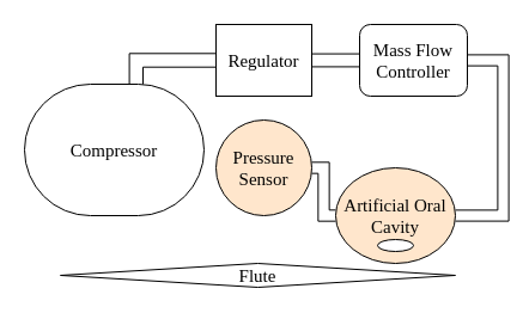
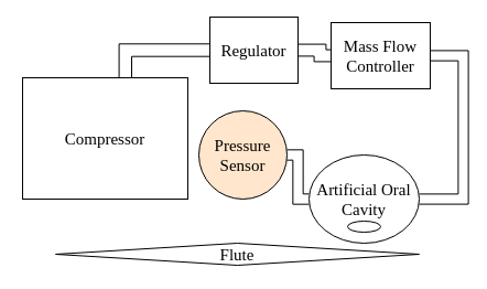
  <mxCell id="0" />
  <mxCell id="1" parent="0" />
  <mxCell id="2" style="edgeStyle=orthogonalEdgeStyle;rounded=0;orthogonalLoop=1;jettySize=auto;html=1;exitX=0.622;exitY=0.003;exitDx=0;exitDy=0;entryX=0;entryY=0.5;entryDx=0;entryDy=0;shape=link;strokeWidth=1;endArrow=none;endFill=0;width=11.395;exitPerimeter=0;fontFamily=Computer Modern;fontSource=https%3A%2F%2Ffonts.googleapis.com%2Fcss%3Ffamily%3DComputer%2BModern;fontSize=15;" edge="1" parent="1" source="3" target="5"><mxGeometry relative="1" as="geometry" /></mxCell>
- <mxCell id="3" value="Compressor" style="rounded=1;whiteSpace=wrap;html=1;arcSize=50;fontFamily=Computer Modern;fontSource=https%3A%2F%2Ffonts.googleapis.com%2Fcss%3Ffamily%3DComputer%2BModern;fontSize=15;" vertex="1" parent="1"><mxGeometry x="20" y="70" width="150" height="110" as="geometry" /></mxCell>
+ <mxCell id="3" value="Compressor" style="whiteSpace=wrap;html=1;arcSize=50;fontFamily=Computer Modern;fontSource=https%3A%2F%2Ffonts.googleapis.com%2Fcss%3Ffamily%3DComputer%2BModern;fontSize=15;rounded=0;" vertex="1" parent="1"><mxGeometry x="20" y="70" width="150" height="110" as="geometry" /></mxCell>
  <mxCell id="4" value="" style="edgeStyle=orthogonalEdgeStyle;rounded=0;orthogonalLoop=1;jettySize=auto;html=1;shape=link;width=10.833;fontFamily=Computer Modern;fontSource=https%3A%2F%2Ffonts.googleapis.com%2Fcss%3Ffamily%3DComputer%2BModern;fontSize=15;" edge="1" parent="1" source="5" target="7"><mxGeometry relative="1" as="geometry" /></mxCell>
- <mxCell id="5" value="Regulator" style="rounded=0;whiteSpace=wrap;html=1;fontFamily=Computer Modern;fontSource=https%3A%2F%2Ffonts.googleapis.com%2Fcss%3Ffamily%3DComputer%2BModern;fontSize=15;" vertex="1" parent="1"><mxGeometry x="180" y="20" width="80" height="60" as="geometry" /></mxCell>
+ <mxCell id="5" value="Regulator" style="rounded=0;whiteSpace=wrap;html=1;fontFamily=Computer Modern;fontSource=https%3A%2F%2Ffonts.googleapis.com%2Fcss%3Ffamily%3DComputer%2BModern;fontSize=15;" vertex="1" parent="1"><mxGeometry x="190" y="15" width="80" height="60" as="geometry" /></mxCell>
  <mxCell id="6" value="" style="edgeStyle=orthogonalEdgeStyle;rounded=0;orthogonalLoop=1;jettySize=auto;html=1;shape=link;width=9.2;entryX=1;entryY=0.5;entryDx=0;entryDy=0;fontFamily=Computer Modern;fontSource=https%3A%2F%2Ffonts.googleapis.com%2Fcss%3Ffamily%3DComputer%2BModern;fontSize=15;" edge="1" parent="1" source="7" target="9"><mxGeometry relative="1" as="geometry"><Array as="points"><mxPoint x="420" y="50" /><mxPoint x="420" y="180" /></Array></mxGeometry></mxCell>
- <mxCell id="7" value="Mass Flow&lt;br style=&quot;font-size: 15px;&quot;&gt;Controller" style="rounded=1;whiteSpace=wrap;html=1;fontFamily=Computer Modern;fontSource=https%3A%2F%2Ffonts.googleapis.com%2Fcss%3Ffamily%3DComputer%2BModern;fontSize=15;" vertex="1" parent="1"><mxGeometry x="300" y="20" width="90" height="60" as="geometry" /></mxCell>
+ <mxCell id="7" value="Mass Flow&lt;br style=&quot;font-size: 15px;&quot;&gt;Controller" style="whiteSpace=wrap;html=1;fontFamily=Computer Modern;fontSource=https%3A%2F%2Ffonts.googleapis.com%2Fcss%3Ffamily%3DComputer%2BModern;fontSize=15;rounded=0;" vertex="1" parent="1"><mxGeometry x="300" y="20" width="90" height="60" as="geometry" /></mxCell>
  <mxCell id="8" value="" style="edgeStyle=orthogonalEdgeStyle;rounded=0;orthogonalLoop=1;jettySize=auto;html=1;shape=link;width=-9.31;fontFamily=Computer Modern;fontSource=https%3A%2F%2Ffonts.googleapis.com%2Fcss%3Ffamily%3DComputer%2BModern;fontSize=15;" edge="1" parent="1" source="9" target="12"><mxGeometry relative="1" as="geometry"><Array as="points"><mxPoint x="270" y="180" /><mxPoint x="270" y="140" /></Array></mxGeometry></mxCell>
- <mxCell id="9" value="Artificial Oral&lt;br style=&quot;font-size: 15px;&quot;&gt;Cavity" style="ellipse;whiteSpace=wrap;html=1;rounded=1;fontFamily=Computer Modern;fontSource=https%3A%2F%2Ffonts.googleapis.com%2Fcss%3Ffamily%3DComputer%2BModern;fontSize=15;fillColor=#ffe6cc;" vertex="1" parent="1"><mxGeometry x="280" y="140" width="100" height="80" as="geometry" /></mxCell>
+ <mxCell id="9" value="Artificial Oral&lt;br style=&quot;font-size: 15px;&quot;&gt;Cavity" style="ellipse;whiteSpace=wrap;html=1;rounded=1;fontFamily=Computer Modern;fontSource=https%3A%2F%2Ffonts.googleapis.com%2Fcss%3Ffamily%3DComputer%2BModern;fontSize=15;" vertex="1" parent="1"><mxGeometry x="280" y="140" width="100" height="80" as="geometry" /></mxCell>
  <mxCell id="10" value="" style="ellipse;whiteSpace=wrap;html=1;fontFamily=Computer Modern;fontSource=https%3A%2F%2Ffonts.googleapis.com%2Fcss%3Ffamily%3DComputer%2BModern;fontSize=15;" vertex="1" parent="1"><mxGeometry x="315" y="200" width="30" height="10" as="geometry" /></mxCell>
  <mxCell id="11" value="Flute" style="rhombus;whiteSpace=wrap;html=1;fontFamily=Computer Modern;fontSource=https%3A%2F%2Ffonts.googleapis.com%2Fcss%3Ffamily%3DComputer%2BModern;fontSize=15;" vertex="1" parent="1"><mxGeometry x="50" y="220" width="330" height="20" as="geometry" /></mxCell>
  <mxCell id="12" value="Pressure&lt;br style=&quot;font-size: 15px;&quot;&gt;Sensor" style="ellipse;whiteSpace=wrap;html=1;rounded=1;fontFamily=Computer Modern;fontSource=https%3A%2F%2Ffonts.googleapis.com%2Fcss%3Ffamily%3DComputer%2BModern;fontSize=15;fillColor=#ffe6cc;" vertex="1" parent="1"><mxGeometry x="180" y="100" width="80" height="80" as="geometry" /></mxCell>
